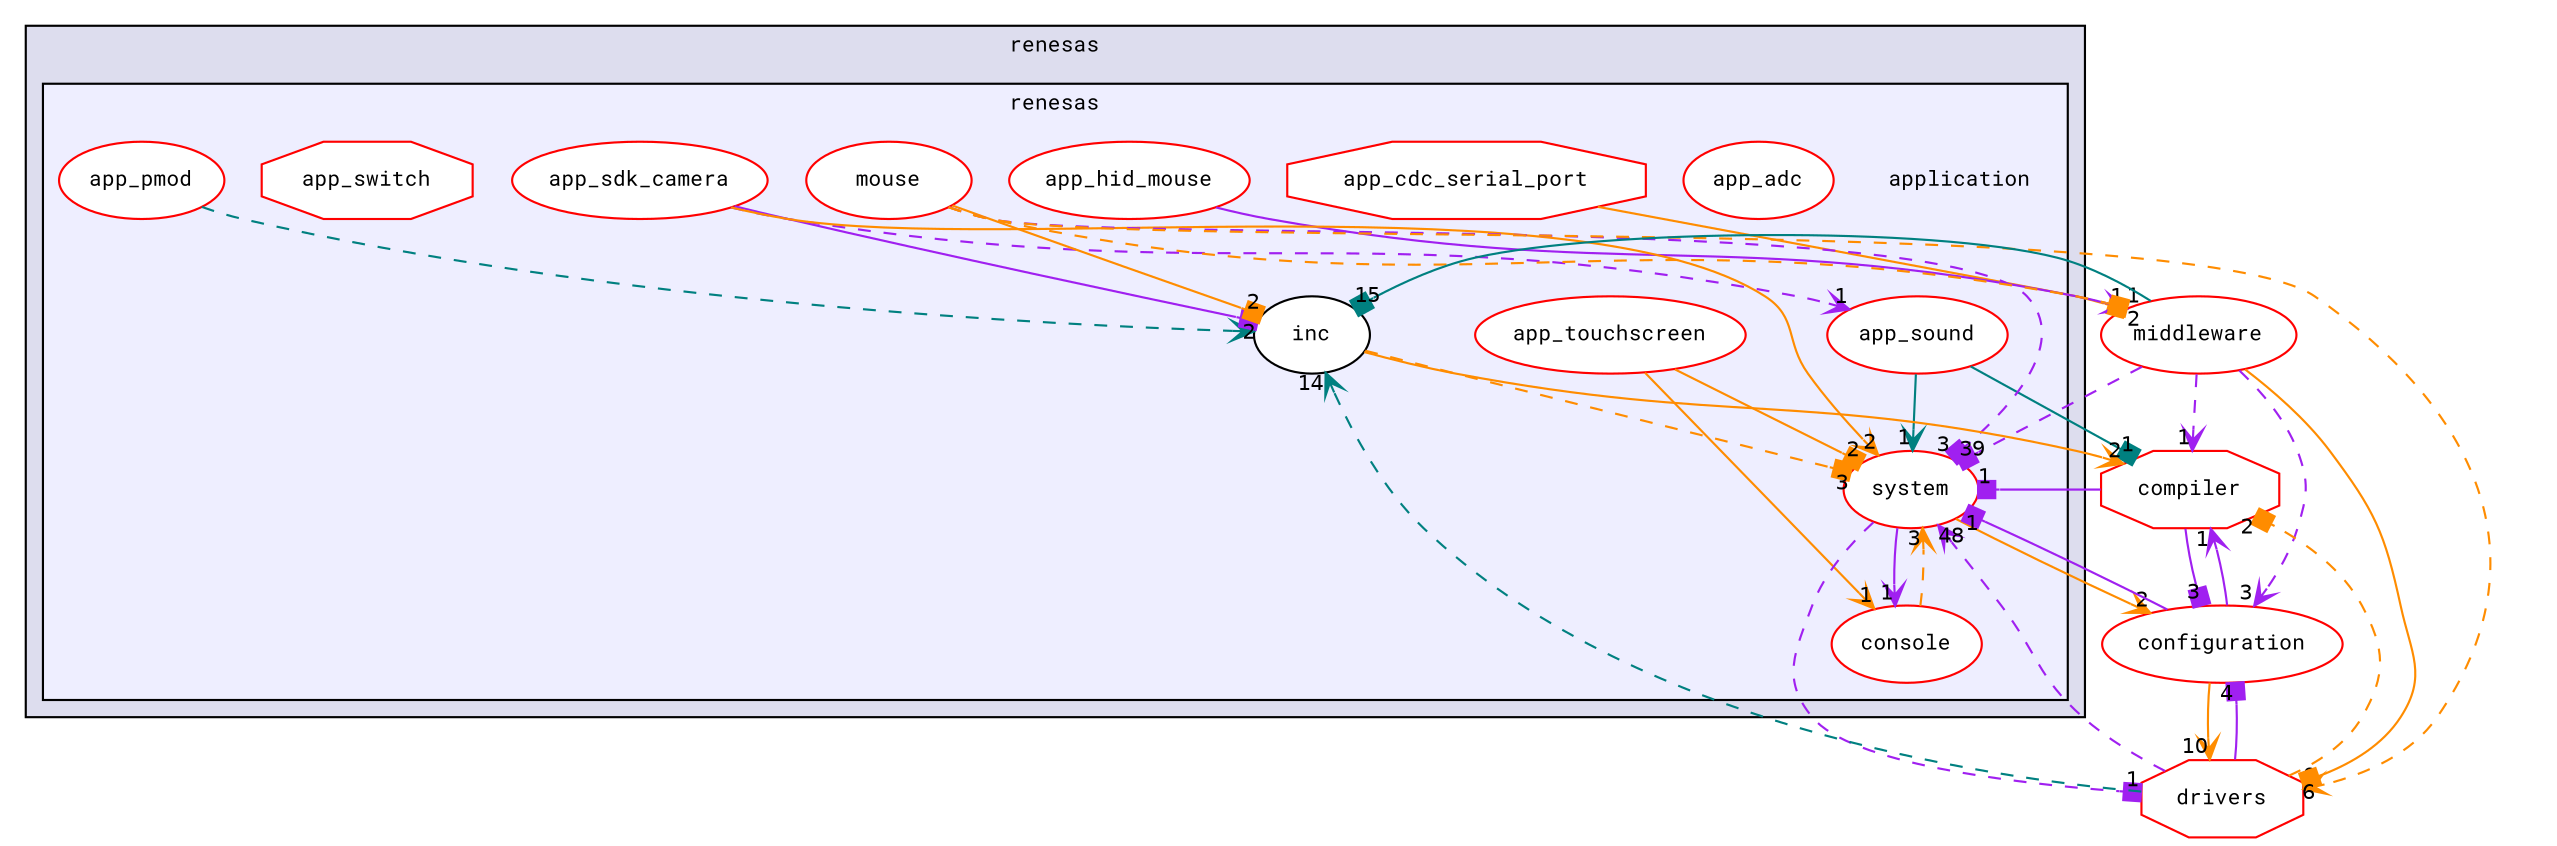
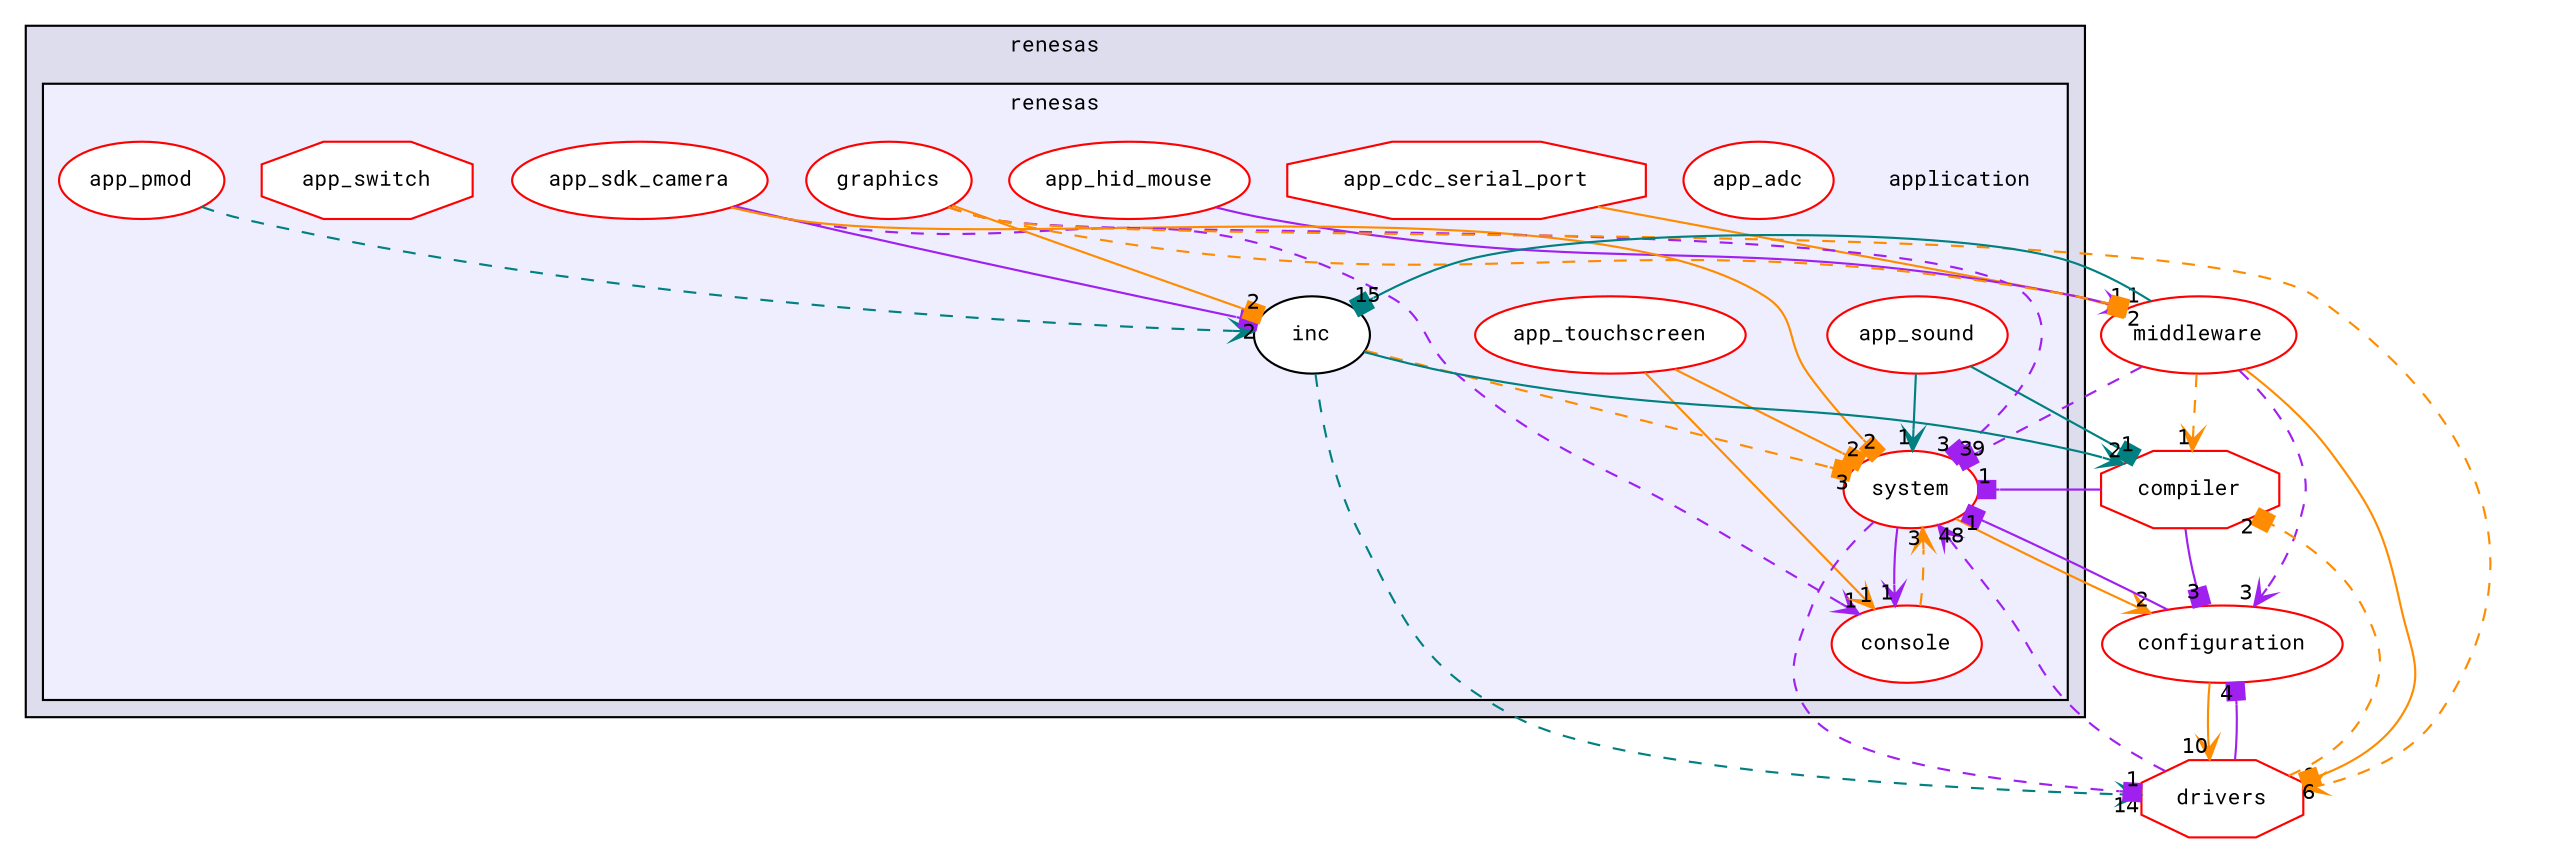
  digraph {
    compound=true
    fontname="Roboto Mono"
    node [fontname="Roboto Mono" fontsize=10 shape=ellipse color=red fillcolor=white style=filled]
    edge [headlabel=1 labeldistance=1.5 labelfontname=Helvetica labelfontsize=10 color=darkorange style=solid arrowhead=box fontname="Roboto Mono"]
    n1 [label=application shape=plaintext color="" fillcolor="" style=""]
    n2 [label=app_adc]
    n3 [label=app_cdc_serial_port shape=octagon]
    n4 [label=app_hid_mouse]
    n5 [label=app_pmod]
    n6 [label=app_sdk_camera]
    n7 [label=app_sound]
    n8 [label=app_switch shape=octagon]
    n9 [label=app_touchscreen]
    n10 [label=console]
-   n11 [label=mouse]
+   n11 [label=graphics]
    n12 [color=black label=inc]
    n13 [label=system]
    n14 [label=middleware]
    n15 [label=compiler shape=octagon]
    n16 [label=drivers shape=octagon]
    n17 [label=configuration]
    subgraph cluster_1 {
      bgcolor="#ddddee"
      fontsize=10
      label=renesas
      pencolor=black
      subgraph cluster_2 {
        bgcolor="#eeeeff"
        fontsize=10
        pencolor=black
        n1
        n2
        n3
        n4
        n5
        n6
        n7
        n8
        n9
        n10
        n11
        n12
        n13
      }
    }
    n3 -> n14
    n4 -> n14 [color=purple arrowhead=vee]
    n5 -> n12 [color=teal style=dashed arrowhead=vee]
-   n6 -> n7 [color=purple style=dashed arrowhead=vee]
+   n6 -> n10 [color=purple style=dashed arrowhead=vee]
    n6 -> n12 [headlabel=2 color=purple]
-   n6 -> n13 [headlabel=2 arrowhead=vee]
+   n6 -> n13 [headlabel=2]
    n7 -> n13 [color=teal arrowhead=vee]
    n7 -> n15 [color=teal]
    n9 -> n10 [arrowhead=vee]
    n9 -> n13 [headlabel=2]
    n10 -> n13 [headlabel=3 style=dashed arrowhead=vee]
    n11 -> n12 [headlabel=2]
    n11 -> n13 [headlabel=3 color=purple style=dashed]
    n11 -> n14 [headlabel=2 style=dashed]
    n11 -> n16 [headlabel=9 style=dashed arrowhead=vee]
    n12 -> n13 [headlabel=3 style=dashed]
-   n12 -> n15 [headlabel=2 arrowhead=vee]
+   n12 -> n15 [headlabel=2 color=teal arrowhead=vee]
    n13 -> n10 [color=purple arrowhead=vee]
    n13 -> n16 [color=purple style=dashed]
    n13 -> n17 [headlabel=2 arrowhead=vee]
    n14 -> n12 [headlabel=15 color=teal]
    n14 -> n13 [headlabel=39 color=purple style=dashed]
-   n14 -> n15 [color=purple style=dashed arrowhead=vee]
+   n14 -> n15 [style=dashed arrowhead=vee]
    n14 -> n16 [headlabel=6]
    n14 -> n17 [headlabel=3 color=purple style=dashed arrowhead=vee]
    n15 -> n13 [color=purple]
    n15 -> n17 [headlabel=3 color=purple]
-   n16 -> n12 [headlabel=14 color=teal style=dashed arrowhead=vee]
+   n12 -> n16 [headlabel=14 color=teal style=dashed arrowhead=vee]
    n16 -> n13 [headlabel=48 color=purple style=dashed arrowhead=vee]
    n16 -> n15 [headlabel=2 style=dashed]
    n16 -> n17 [headlabel=4 color=purple]
    n17 -> n13 [color=purple]
-   n17 -> n15 [color=purple arrowhead=vee]
    n17 -> n16 [headlabel=10 arrowhead=vee]
  }
